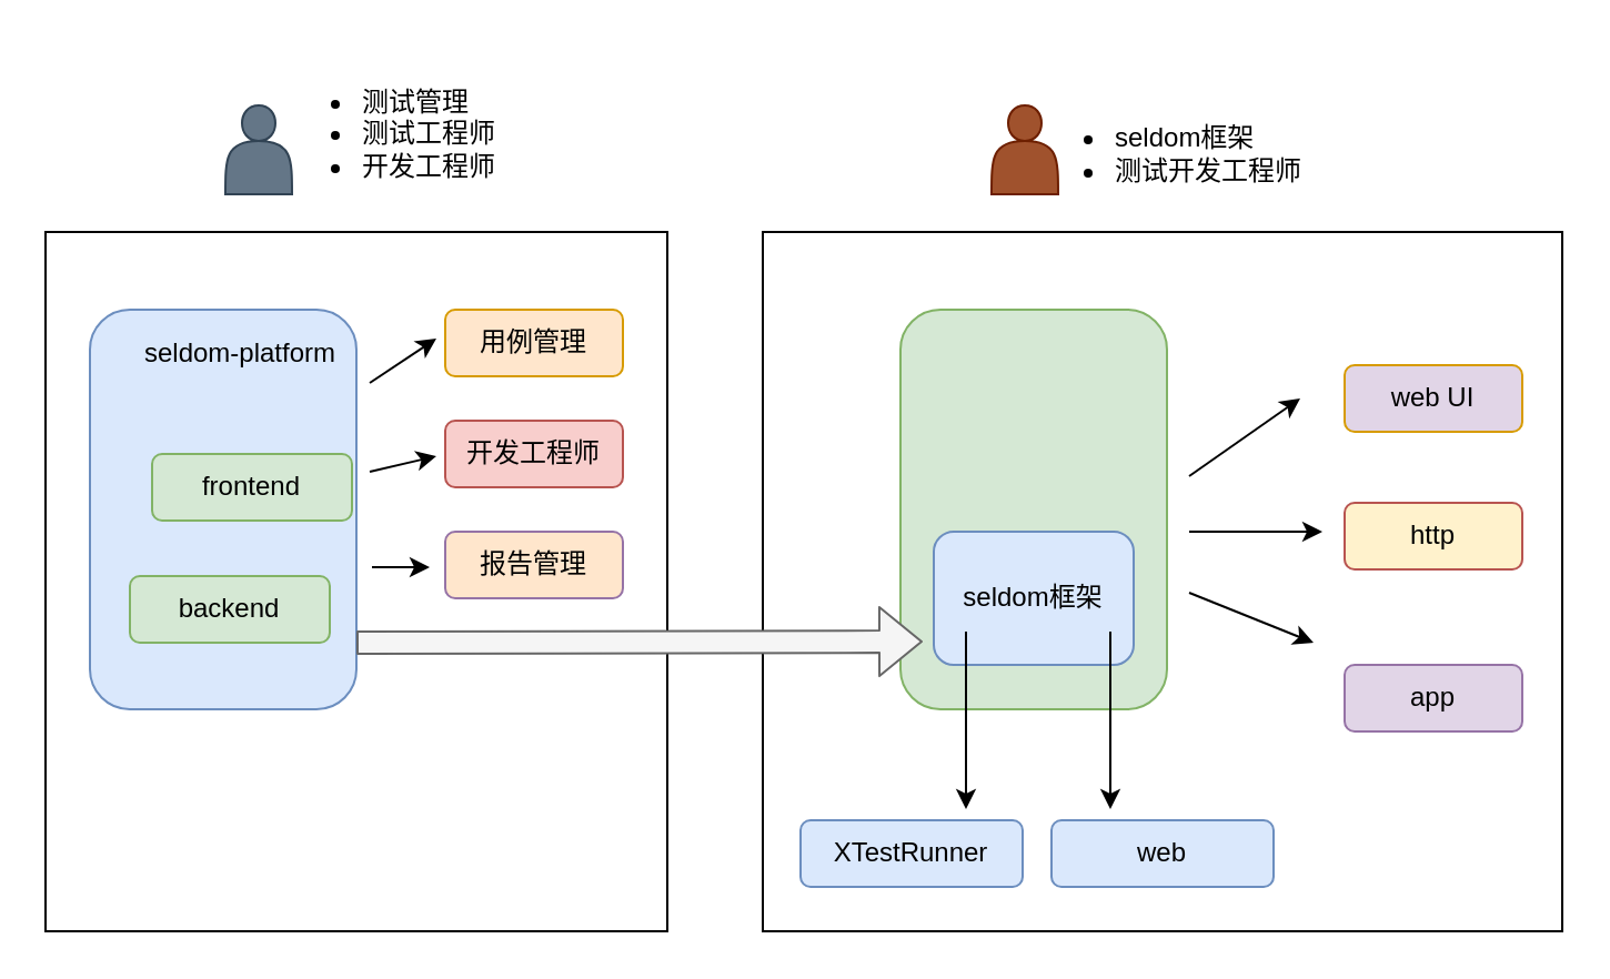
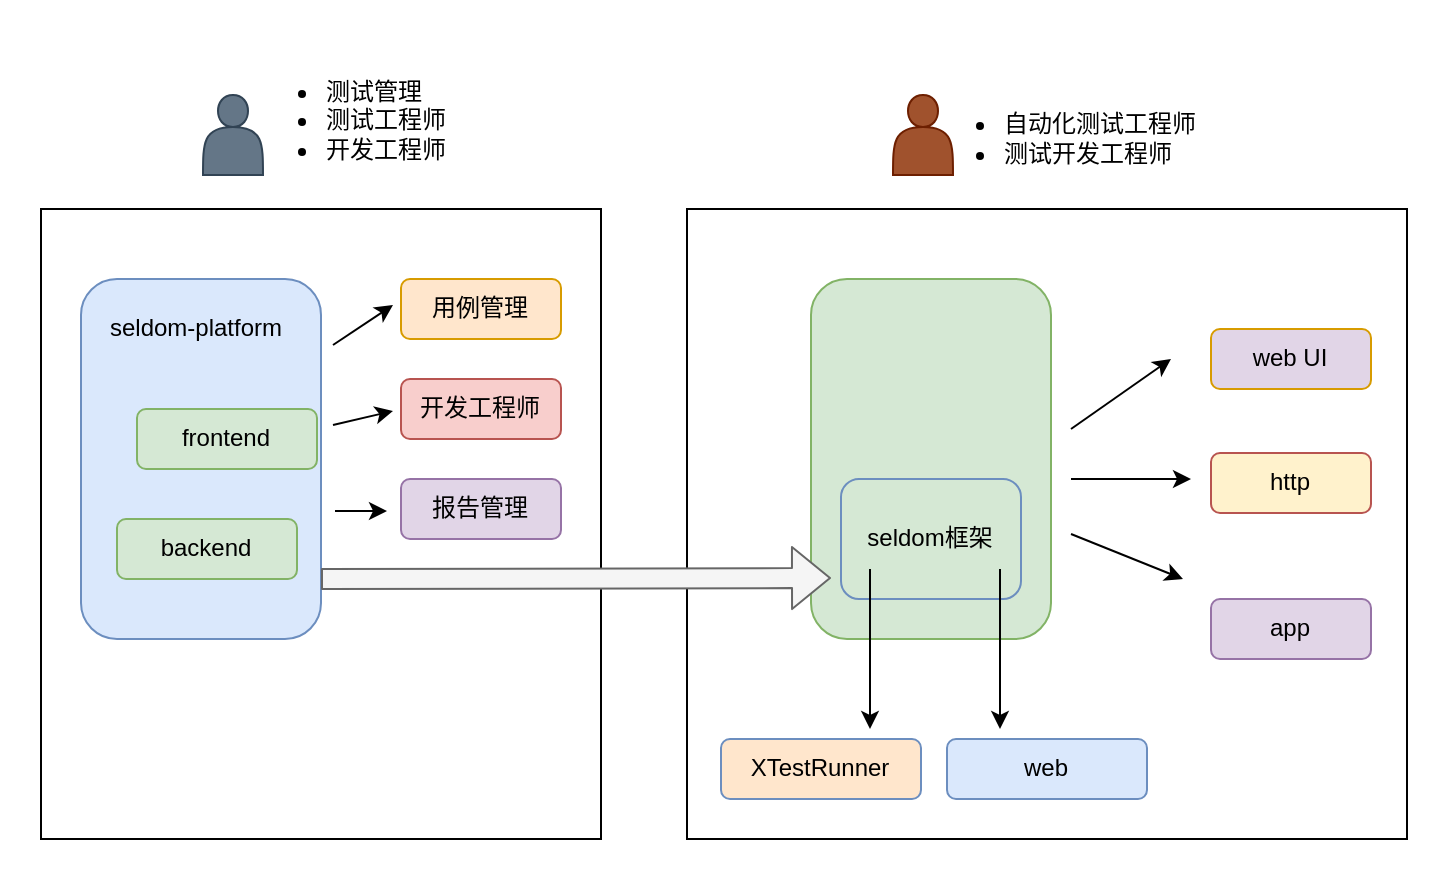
  <mxCell id="0" />
  <mxCell id="1" parent="0" />
  <mxCell id="2" value="" style="rounded=0;whiteSpace=wrap;html=1;" parent="1" vertex="1"><mxGeometry x="20" y="104" width="280" height="315" as="geometry" /></mxCell>
  <mxCell id="3" value="" style="rounded=0;whiteSpace=wrap;html=1;" parent="1" vertex="1"><mxGeometry x="343" y="104" width="360" height="315" as="geometry" /></mxCell>
  <mxCell id="4" value="" style="rounded=1;whiteSpace=wrap;html=1;fillColor=#dae8fc;strokeColor=#6c8ebf;" parent="1" vertex="1"><mxGeometry x="40" y="139" width="120" height="180" as="geometry" /></mxCell>
- <mxCell id="5" value="seldom-platform" style="text;html=1;strokeColor=none;fillColor=none;align=center;verticalAlign=middle;whiteSpace=wrap;rounded=0;" parent="1" vertex="1"><mxGeometry x="58" y="144" width="100" height="30" as="geometry" /></mxCell>
+ <mxCell id="5" value="seldom-platform" style="text;html=1;strokeColor=none;fillColor=none;align=center;verticalAlign=middle;whiteSpace=wrap;rounded=0;" parent="1" vertex="1"><mxGeometry x="48" y="149" width="100" height="30" as="geometry" /></mxCell>
  <mxCell id="6" value="frontend" style="rounded=1;whiteSpace=wrap;html=1;fillColor=#d5e8d4;strokeColor=#82b366;" parent="1" vertex="1"><mxGeometry x="68" y="204" width="90" height="30" as="geometry" /></mxCell>
  <mxCell id="7" value="backend" style="rounded=1;whiteSpace=wrap;html=1;fillColor=#d5e8d4;strokeColor=#82b366;" parent="1" vertex="1"><mxGeometry x="58" y="259" width="90" height="30" as="geometry" /></mxCell>
  <mxCell id="8" value="" style="rounded=1;whiteSpace=wrap;html=1;fillColor=#d5e8d4;strokeColor=#82b366;" parent="1" vertex="1"><mxGeometry x="405" y="139" width="120" height="180" as="geometry" /></mxCell>
- <mxCell id="9" value="seldom框架" style="rounded=1;whiteSpace=wrap;html=1;fillColor=#dae8fc;strokeColor=#6c8ebf;" parent="1" vertex="1"><mxGeometry x="420" y="239" width="90" height="60" as="geometry" /></mxCell>
+ <mxCell id="9" value="seldom框架" style="rounded=1;whiteSpace=wrap;html=1;fillColor=#d5e8d4;strokeColor=#6c8ebf;" parent="1" vertex="1"><mxGeometry x="420" y="239" width="90" height="60" as="geometry" /></mxCell>
  <mxCell id="10" value="web UI" style="rounded=1;whiteSpace=wrap;html=1;fillColor=#e1d5e7;strokeColor=#d79b00;" parent="1" vertex="1"><mxGeometry x="605" y="164" width="80" height="30" as="geometry" /></mxCell>
  <mxCell id="11" value="" style="shape=flexArrow;endArrow=classic;html=1;fillColor=#f5f5f5;strokeColor=#666666;exitX=1;exitY=0.75;exitDx=0;exitDy=0;" parent="1" edge="1"><mxGeometry width="50" height="50" relative="1" as="geometry"><mxPoint x="160" y="289" as="sourcePoint" /><mxPoint x="415" y="288.5" as="targetPoint" /></mxGeometry></mxCell>
  <mxCell id="12" value="http" style="rounded=1;whiteSpace=wrap;html=1;fillColor=#fff2cc;strokeColor=#b85450;" parent="1" vertex="1"><mxGeometry x="605" y="226" width="80" height="30" as="geometry" /></mxCell>
  <mxCell id="13" value="app" style="rounded=1;whiteSpace=wrap;html=1;fillColor=#e1d5e7;strokeColor=#9673a6;" parent="1" vertex="1"><mxGeometry x="605" y="299" width="80" height="30" as="geometry" /></mxCell>
  <mxCell id="14" value="" style="endArrow=classic;html=1;" parent="1" edge="1"><mxGeometry width="50" height="50" relative="1" as="geometry"><mxPoint x="535" y="214" as="sourcePoint" /><mxPoint x="585" y="179" as="targetPoint" /></mxGeometry></mxCell>
  <mxCell id="15" value="" style="endArrow=classic;html=1;" parent="1" edge="1"><mxGeometry width="50" height="50" relative="1" as="geometry"><mxPoint x="535" y="239" as="sourcePoint" /><mxPoint x="595" y="239" as="targetPoint" /></mxGeometry></mxCell>
  <mxCell id="16" value="" style="endArrow=classic;html=1;" parent="1" edge="1"><mxGeometry width="50" height="50" relative="1" as="geometry"><mxPoint x="535" y="266.5" as="sourcePoint" /><mxPoint x="591" y="289" as="targetPoint" /></mxGeometry></mxCell>
- <mxCell id="17" value="XTestRunner" style="rounded=1;whiteSpace=wrap;html=1;fillColor=#dae8fc;strokeColor=#6c8ebf;" parent="1" vertex="1"><mxGeometry x="360" y="369" width="100" height="30" as="geometry" /></mxCell>
+ <mxCell id="17" value="XTestRunner" style="rounded=1;whiteSpace=wrap;html=1;fillColor=#ffe6cc;strokeColor=#6c8ebf;" parent="1" vertex="1"><mxGeometry x="360" y="369" width="100" height="30" as="geometry" /></mxCell>
  <mxCell id="18" value="web" style="rounded=1;whiteSpace=wrap;html=1;fillColor=#dae8fc;strokeColor=#6c8ebf;" parent="1" vertex="1"><mxGeometry x="473" y="369" width="100" height="30" as="geometry" /></mxCell>
  <mxCell id="19" value="" style="endArrow=classic;html=1;" parent="1" edge="1"><mxGeometry width="50" height="50" relative="1" as="geometry"><mxPoint x="434.5" y="284" as="sourcePoint" /><mxPoint x="434.5" y="364" as="targetPoint" /></mxGeometry></mxCell>
  <mxCell id="20" value="" style="endArrow=classic;html=1;" parent="1" edge="1"><mxGeometry width="50" height="50" relative="1" as="geometry"><mxPoint x="499.5" y="284" as="sourcePoint" /><mxPoint x="499.5" y="364" as="targetPoint" /></mxGeometry></mxCell>
  <mxCell id="21" value="" style="shape=actor;whiteSpace=wrap;html=1;fillColor=#a0522d;fontColor=#ffffff;strokeColor=#6D1F00;" parent="1" vertex="1"><mxGeometry x="446" y="47" width="30" height="40" as="geometry" /></mxCell>
- <mxCell id="22" value="&lt;ul&gt;&lt;li&gt;seldom框架&lt;/li&gt;&lt;li&gt;测试开发工程师&lt;/li&gt;&lt;/ul&gt;" style="text;strokeColor=none;fillColor=none;html=1;whiteSpace=wrap;verticalAlign=middle;overflow=hidden;" parent="1" vertex="1"><mxGeometry x="460" y="29" width="178" height="80" as="geometry" /></mxCell>
+ <mxCell id="22" value="&lt;ul&gt;&lt;li&gt;自动化测试工程师&lt;/li&gt;&lt;li&gt;测试开发工程师&lt;/li&gt;&lt;/ul&gt;" style="text;strokeColor=none;fillColor=none;html=1;whiteSpace=wrap;verticalAlign=middle;overflow=hidden;" parent="1" vertex="1"><mxGeometry x="460" y="29" width="178" height="80" as="geometry" /></mxCell>
  <mxCell id="23" value="" style="shape=actor;whiteSpace=wrap;html=1;fillColor=#647687;fontColor=#ffffff;strokeColor=#314354;" parent="1" vertex="1"><mxGeometry x="101" y="47" width="30" height="40" as="geometry" /></mxCell>
  <mxCell id="24" value="&lt;ul&gt;&lt;li&gt;测试管理&lt;/li&gt;&lt;li&gt;测试工程师&lt;/li&gt;&lt;li&gt;开发工程师&lt;/li&gt;&lt;/ul&gt;" style="text;strokeColor=none;fillColor=none;html=1;whiteSpace=wrap;verticalAlign=middle;overflow=hidden;" parent="1" vertex="1"><mxGeometry x="121" y="20" width="168" height="80" as="geometry" /></mxCell>
  <mxCell id="25" value="用例管理" style="rounded=1;whiteSpace=wrap;html=1;fillColor=#ffe6cc;strokeColor=#d79b00;" vertex="1" parent="1"><mxGeometry x="200" y="139" width="80" height="30" as="geometry" /></mxCell>
  <mxCell id="26" value="开发工程师" style="rounded=1;whiteSpace=wrap;html=1;fillColor=#f8cecc;strokeColor=#b85450;" vertex="1" parent="1"><mxGeometry x="200" y="189" width="80" height="30" as="geometry" /></mxCell>
- <mxCell id="27" value="报告管理" style="rounded=1;whiteSpace=wrap;html=1;fillColor=#ffe6cc;strokeColor=#9673a6;" vertex="1" parent="1"><mxGeometry x="200" y="239" width="80" height="30" as="geometry" /></mxCell>
+ <mxCell id="27" value="报告管理" style="rounded=1;whiteSpace=wrap;html=1;fillColor=#e1d5e7;strokeColor=#9673a6;" vertex="1" parent="1"><mxGeometry x="200" y="239" width="80" height="30" as="geometry" /></mxCell>
  <mxCell id="28" value="" style="endArrow=classic;html=1;" edge="1" parent="1"><mxGeometry width="50" height="50" relative="1" as="geometry"><mxPoint x="166" y="172" as="sourcePoint" /><mxPoint x="196" y="152" as="targetPoint" /></mxGeometry></mxCell>
  <mxCell id="29" value="" style="endArrow=classic;html=1;" edge="1" parent="1"><mxGeometry width="50" height="50" relative="1" as="geometry"><mxPoint x="167" y="255" as="sourcePoint" /><mxPoint x="193" y="255" as="targetPoint" /></mxGeometry></mxCell>
  <mxCell id="30" value="" style="endArrow=classic;html=1;" edge="1" parent="1"><mxGeometry width="50" height="50" relative="1" as="geometry"><mxPoint x="166" y="212" as="sourcePoint" /><mxPoint x="196" y="205" as="targetPoint" /></mxGeometry></mxCell>
